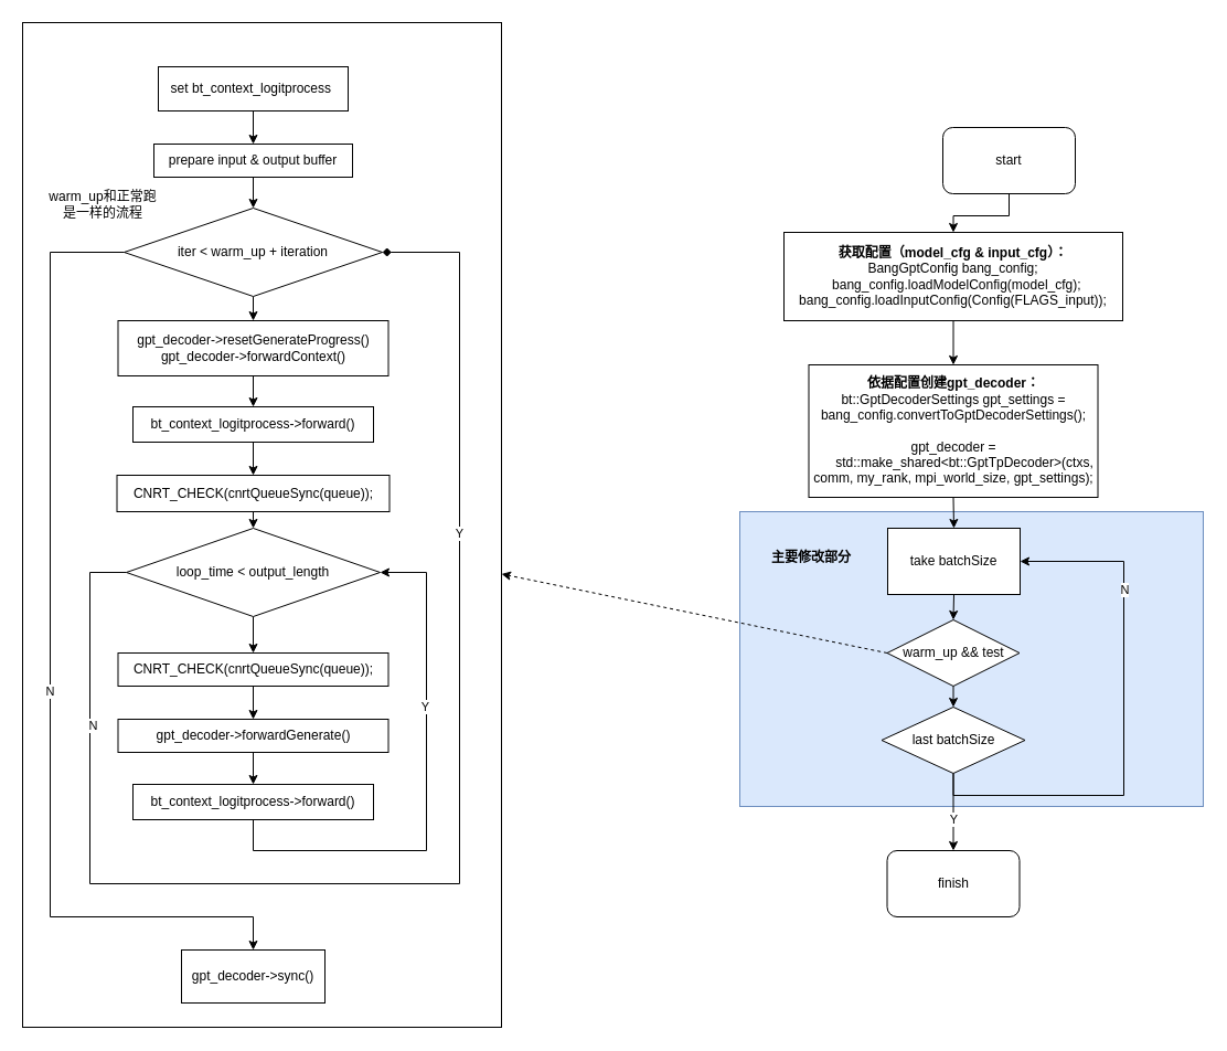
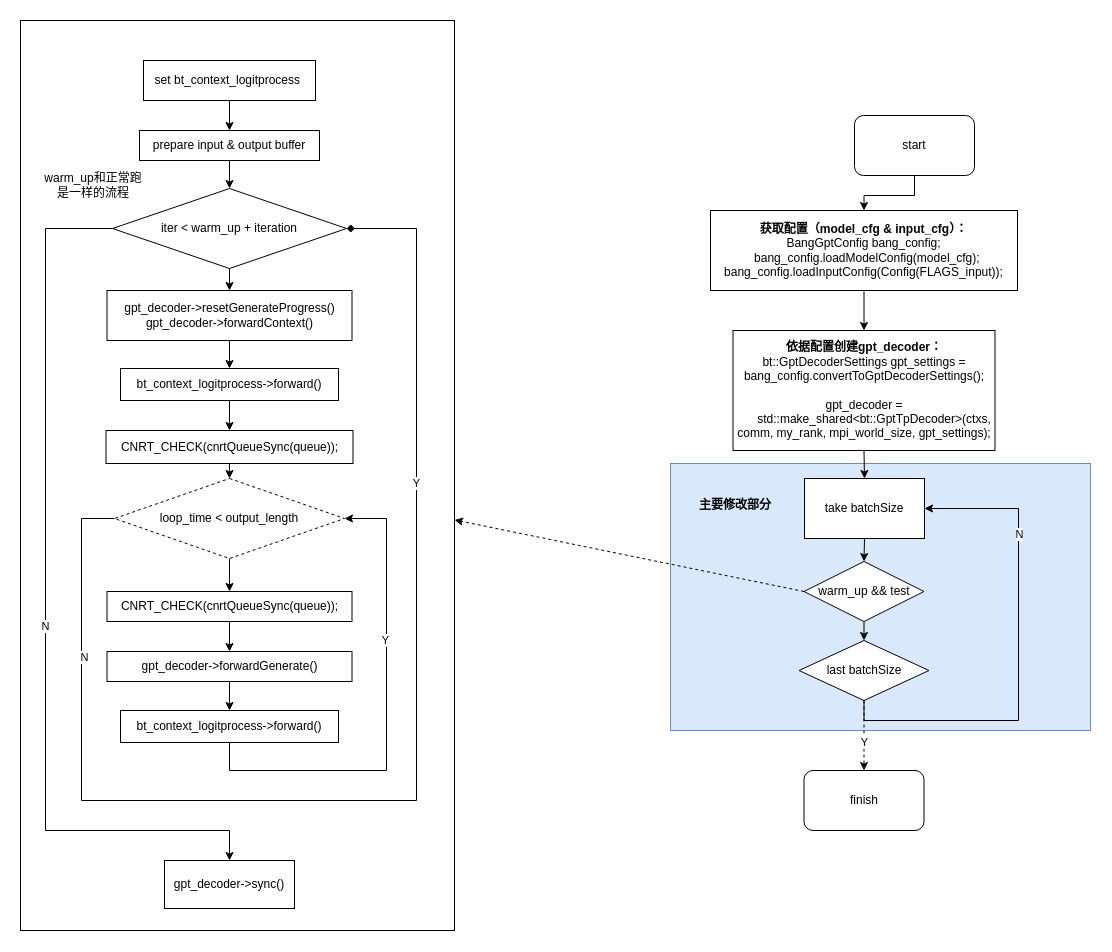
  <mxCell id="0" />
  <mxCell id="1" parent="0" />
  <mxCell id="2" value="" style="rounded=0;whiteSpace=wrap;html=1;fillColor=#dae8fc;strokeColor=#6c8ebf;" vertex="1" parent="1"><mxGeometry x="670" y="463" width="420" height="267" as="geometry" /></mxCell>
  <mxCell id="3" value="" style="rounded=0;whiteSpace=wrap;html=1;" vertex="1" parent="1"><mxGeometry x="20" y="20" width="434" height="910" as="geometry" /></mxCell>
  <mxCell id="4" style="edgeStyle=orthogonalEdgeStyle;rounded=0;orthogonalLoop=1;jettySize=auto;html=1;exitX=0.5;exitY=1;exitDx=0;exitDy=0;entryX=0.5;entryY=0;entryDx=0;entryDy=0;" edge="1" parent="1" source="7" target="9"><mxGeometry relative="1" as="geometry"><mxPoint x="229" y="308" as="targetPoint" /></mxGeometry></mxCell>
  <mxCell id="5" style="edgeStyle=orthogonalEdgeStyle;rounded=0;orthogonalLoop=1;jettySize=auto;html=1;exitX=0;exitY=0.5;exitDx=0;exitDy=0;entryX=0.5;entryY=0;entryDx=0;entryDy=0;" edge="1" parent="1" source="7" target="12"><mxGeometry relative="1" as="geometry"><Array as="points"><mxPoint x="45" y="228" /><mxPoint x="45" y="830" /><mxPoint x="229" y="830" /></Array></mxGeometry></mxCell>
  <mxCell id="6" value="N" style="edgeLabel;html=1;align=center;verticalAlign=middle;resizable=0;points=[];" vertex="1" connectable="0" parent="5"><mxGeometry x="0.051" y="-1" relative="1" as="geometry"><mxPoint as="offset" /></mxGeometry></mxCell>
  <mxCell id="7" value="iter &amp;lt; warm_up + iteration" style="rhombus;whiteSpace=wrap;html=1;" vertex="1" parent="1"><mxGeometry x="112" y="188" width="234" height="80" as="geometry" /></mxCell>
  <mxCell id="8" style="edgeStyle=orthogonalEdgeStyle;rounded=0;orthogonalLoop=1;jettySize=auto;html=1;exitX=0.5;exitY=1;exitDx=0;exitDy=0;entryX=0.5;entryY=0;entryDx=0;entryDy=0;" edge="1" parent="1" source="9" target="41"><mxGeometry relative="1" as="geometry" /></mxCell>
  <mxCell id="9" value="gpt_decoder-&amp;gt;resetGenerateProgress()&lt;br&gt;gpt_decoder-&amp;gt;forwardContext()" style="rounded=0;whiteSpace=wrap;html=1;" vertex="1" parent="1"><mxGeometry x="106.5" y="290" width="245" height="50" as="geometry" /></mxCell>
  <mxCell id="10" style="edgeStyle=orthogonalEdgeStyle;rounded=0;orthogonalLoop=1;jettySize=auto;html=1;exitX=0.5;exitY=1;exitDx=0;exitDy=0;entryX=0.5;entryY=0;entryDx=0;entryDy=0;" edge="1" parent="1" source="11" target="20"><mxGeometry relative="1" as="geometry" /></mxCell>
  <mxCell id="11" value="CNRT_CHECK(cnrtQueueSync(queue));" style="rounded=0;whiteSpace=wrap;html=1;" vertex="1" parent="1"><mxGeometry x="105.5" y="430" width="247" height="33" as="geometry" /></mxCell>
  <mxCell id="12" value="gpt_decoder-&amp;gt;sync()" style="rounded=0;whiteSpace=wrap;html=1;" vertex="1" parent="1"><mxGeometry x="164" y="860" width="130" height="48" as="geometry" /></mxCell>
  <mxCell id="13" style="edgeStyle=orthogonalEdgeStyle;rounded=0;orthogonalLoop=1;jettySize=auto;html=1;exitX=0.5;exitY=1;exitDx=0;exitDy=0;entryX=1;entryY=0.5;entryDx=0;entryDy=0;" edge="1" parent="1" source="15" target="20"><mxGeometry relative="1" as="geometry"><Array as="points"><mxPoint x="229" y="770" /><mxPoint x="386" y="770" /><mxPoint x="386" y="518" /></Array></mxGeometry></mxCell>
  <mxCell id="14" value="Y" style="edgeLabel;html=1;align=center;verticalAlign=middle;resizable=0;points=[];" vertex="1" connectable="0" parent="13"><mxGeometry x="0.319" y="2" relative="1" as="geometry"><mxPoint as="offset" /></mxGeometry></mxCell>
  <mxCell id="15" value="bt_context_logitprocess-&amp;gt;forward()" style="rounded=0;whiteSpace=wrap;html=1;" vertex="1" parent="1"><mxGeometry x="120" y="710" width="218" height="32" as="geometry" /></mxCell>
  <mxCell id="16" style="edgeStyle=orthogonalEdgeStyle;rounded=0;orthogonalLoop=1;jettySize=auto;html=1;exitX=0.5;exitY=1;exitDx=0;exitDy=0;entryX=0.5;entryY=0;entryDx=0;entryDy=0;" edge="1" parent="1" source="20" target="39"><mxGeometry relative="1" as="geometry" /></mxCell>
  <mxCell id="17" style="edgeStyle=orthogonalEdgeStyle;rounded=0;orthogonalLoop=1;jettySize=auto;html=1;exitX=0;exitY=0.5;exitDx=0;exitDy=0;entryX=1;entryY=0.5;entryDx=0;entryDy=0;endArrow=diamond;" edge="1" parent="1" source="20" target="7"><mxGeometry relative="1" as="geometry"><Array as="points"><mxPoint x="81" y="518" /><mxPoint x="81" y="800" /><mxPoint x="416" y="800" /><mxPoint x="416" y="228" /></Array></mxGeometry></mxCell>
  <mxCell id="18" value="Y" style="edgeLabel;html=1;align=center;verticalAlign=middle;resizable=0;points=[];" vertex="1" connectable="0" parent="17"><mxGeometry x="0.498" y="1" relative="1" as="geometry"><mxPoint as="offset" /></mxGeometry></mxCell>
  <mxCell id="19" value="N" style="edgeLabel;html=1;align=center;verticalAlign=middle;resizable=0;points=[];" vertex="1" connectable="0" parent="17"><mxGeometry x="-0.736" y="2" relative="1" as="geometry"><mxPoint as="offset" /></mxGeometry></mxCell>
- <mxCell id="20" value="loop_time &amp;lt; output_length" style="rhombus;whiteSpace=wrap;html=1;" vertex="1" parent="1"><mxGeometry x="114" y="478" width="230" height="80" as="geometry" /></mxCell>
+ <mxCell id="20" value="loop_time &amp;lt; output_length" style="rhombus;whiteSpace=wrap;html=1;dashed=1;" vertex="1" parent="1"><mxGeometry x="114" y="478" width="230" height="80" as="geometry" /></mxCell>
  <mxCell id="21" style="edgeStyle=orthogonalEdgeStyle;rounded=0;orthogonalLoop=1;jettySize=auto;html=1;exitX=0.5;exitY=1;exitDx=0;exitDy=0;entryX=0.5;entryY=0;entryDx=0;entryDy=0;" edge="1" parent="1" source="22" target="15"><mxGeometry relative="1" as="geometry" /></mxCell>
  <mxCell id="22" value="gpt_decoder-&amp;gt;forwardGenerate()" style="rounded=0;whiteSpace=wrap;html=1;" vertex="1" parent="1"><mxGeometry x="106.5" y="651" width="245" height="30" as="geometry" /></mxCell>
  <mxCell id="23" style="edgeStyle=orthogonalEdgeStyle;rounded=0;orthogonalLoop=1;jettySize=auto;html=1;exitX=0.5;exitY=1;exitDx=0;exitDy=0;entryX=0.5;entryY=0;entryDx=0;entryDy=0;" edge="1" parent="1" source="24" target="45"><mxGeometry relative="1" as="geometry"><mxPoint x="863.5" y="488" as="targetPoint" /></mxGeometry></mxCell>
  <mxCell id="24" value="&lt;div&gt;&lt;b&gt;依据配置创建gpt_decoder：&lt;/b&gt;&lt;/div&gt;&lt;div&gt;bt::GptDecoderSettings gpt_settings = bang_config.convertToGptDecoderSettings();&lt;br&gt;&lt;/div&gt;&lt;div&gt;&lt;br&gt;&lt;/div&gt;&lt;div&gt;gpt_decoder =&lt;/div&gt;&lt;div&gt;&amp;nbsp; &amp;nbsp; &amp;nbsp; std::make_shared&amp;lt;bt::GptTpDecoder&amp;gt;(ctxs, comm, my_rank, mpi_world_size, gpt_settings);&lt;/div&gt;" style="rounded=0;whiteSpace=wrap;html=1;" vertex="1" parent="1"><mxGeometry x="732.5" y="330" width="262" height="120" as="geometry" /></mxCell>
  <mxCell id="25" style="edgeStyle=orthogonalEdgeStyle;rounded=0;orthogonalLoop=1;jettySize=auto;html=1;exitX=0.5;exitY=1;exitDx=0;exitDy=0;entryX=0.5;entryY=0;entryDx=0;entryDy=0;" edge="1" parent="1" source="45" target="30"><mxGeometry relative="1" as="geometry"><mxPoint x="863.5" y="568" as="sourcePoint" /></mxGeometry></mxCell>
  <mxCell id="26" style="rounded=0;orthogonalLoop=1;jettySize=auto;html=1;exitX=0;exitY=0.5;exitDx=0;exitDy=0;dashed=1;" edge="1" parent="1" source="30" target="3"><mxGeometry relative="1" as="geometry" /></mxCell>
  <mxCell id="27" style="edgeStyle=orthogonalEdgeStyle;rounded=0;orthogonalLoop=1;jettySize=auto;html=1;exitX=0.5;exitY=1;exitDx=0;exitDy=0;entryX=1;entryY=0.5;entryDx=0;entryDy=0;" edge="1" parent="1" source="48" target="45"><mxGeometry relative="1" as="geometry"><mxPoint x="863.5" y="710" as="sourcePoint" /><mxPoint x="998" y="528" as="targetPoint" /><Array as="points"><mxPoint x="864" y="720" /><mxPoint x="1018" y="720" /><mxPoint x="1018" y="508" /></Array></mxGeometry></mxCell>
  <mxCell id="28" value="N" style="edgeLabel;html=1;align=center;verticalAlign=middle;resizable=0;points=[];" vertex="1" connectable="0" parent="27"><mxGeometry x="0.504" relative="1" as="geometry"><mxPoint as="offset" /></mxGeometry></mxCell>
  <mxCell id="29" style="edgeStyle=orthogonalEdgeStyle;rounded=0;orthogonalLoop=1;jettySize=auto;html=1;exitX=0.5;exitY=1;exitDx=0;exitDy=0;entryX=0.5;entryY=0;entryDx=0;entryDy=0;" edge="1" parent="1" source="30" target="48"><mxGeometry relative="1" as="geometry"><mxPoint x="863.5" y="650" as="targetPoint" /></mxGeometry></mxCell>
  <mxCell id="30" value="warm_up &amp;amp;&amp;amp; test" style="rhombus;whiteSpace=wrap;html=1;" vertex="1" parent="1"><mxGeometry x="803.5" y="561" width="120" height="60" as="geometry" /></mxCell>
  <mxCell id="31" style="edgeStyle=orthogonalEdgeStyle;rounded=0;orthogonalLoop=1;jettySize=auto;html=1;exitX=0.5;exitY=1;exitDx=0;exitDy=0;entryX=0.5;entryY=0;entryDx=0;entryDy=0;" edge="1" parent="1" source="32" target="35"><mxGeometry relative="1" as="geometry" /></mxCell>
  <mxCell id="32" value="start" style="rounded=1;whiteSpace=wrap;html=1;" vertex="1" parent="1"><mxGeometry x="854" y="115" width="120" height="60" as="geometry" /></mxCell>
  <mxCell id="33" value="finish" style="rounded=1;whiteSpace=wrap;html=1;" vertex="1" parent="1"><mxGeometry x="803.5" y="770" width="120" height="60" as="geometry" /></mxCell>
  <mxCell id="34" style="edgeStyle=orthogonalEdgeStyle;rounded=0;orthogonalLoop=1;jettySize=auto;html=1;exitX=0.5;exitY=1;exitDx=0;exitDy=0;entryX=0.5;entryY=0;entryDx=0;entryDy=0;" edge="1" parent="1" source="35" target="24"><mxGeometry relative="1" as="geometry" /></mxCell>
  <mxCell id="35" value="&lt;div style=&quot;border-color: var(--border-color);&quot;&gt;&lt;b style=&quot;border-color: var(--border-color);&quot;&gt;&amp;nbsp;获取配置（model_cfg &amp;amp; input_cfg）：&amp;nbsp;&lt;/b&gt;&lt;/div&gt;&lt;div&gt;BangGptConfig bang_config;&lt;br&gt;&lt;/div&gt;&lt;div&gt;&amp;nbsp; bang_config.loadModelConfig(model_cfg);&lt;/div&gt;&lt;div&gt;bang_config.loadInputConfig(Config(FLAGS_input));&lt;br&gt;&lt;/div&gt;" style="rounded=0;whiteSpace=wrap;html=1;" vertex="1" parent="1"><mxGeometry x="710" y="210" width="307" height="80" as="geometry" /></mxCell>
  <mxCell id="36" style="edgeStyle=orthogonalEdgeStyle;rounded=0;orthogonalLoop=1;jettySize=auto;html=1;exitX=0.5;exitY=1;exitDx=0;exitDy=0;entryX=0.5;entryY=0;entryDx=0;entryDy=0;" edge="1" parent="1" source="37" target="7"><mxGeometry relative="1" as="geometry" /></mxCell>
  <mxCell id="37" value="prepare input &amp;amp; output buffer" style="rounded=0;whiteSpace=wrap;html=1;" vertex="1" parent="1"><mxGeometry x="139" y="130" width="180" height="30" as="geometry" /></mxCell>
  <mxCell id="38" style="edgeStyle=orthogonalEdgeStyle;rounded=0;orthogonalLoop=1;jettySize=auto;html=1;exitX=0.5;exitY=1;exitDx=0;exitDy=0;entryX=0.5;entryY=0;entryDx=0;entryDy=0;" edge="1" parent="1" source="39" target="22"><mxGeometry relative="1" as="geometry" /></mxCell>
  <mxCell id="39" value="CNRT_CHECK(cnrtQueueSync(queue));" style="rounded=0;whiteSpace=wrap;html=1;" vertex="1" parent="1"><mxGeometry x="106.5" y="591" width="245" height="30" as="geometry" /></mxCell>
  <mxCell id="40" style="edgeStyle=orthogonalEdgeStyle;rounded=0;orthogonalLoop=1;jettySize=auto;html=1;exitX=0.5;exitY=1;exitDx=0;exitDy=0;entryX=0.5;entryY=0;entryDx=0;entryDy=0;" edge="1" parent="1" source="41" target="11"><mxGeometry relative="1" as="geometry" /></mxCell>
  <mxCell id="41" value="bt_context_logitprocess-&amp;gt;forward()" style="rounded=0;whiteSpace=wrap;html=1;" vertex="1" parent="1"><mxGeometry x="120" y="368" width="218" height="32" as="geometry" /></mxCell>
  <mxCell id="42" style="edgeStyle=orthogonalEdgeStyle;rounded=0;orthogonalLoop=1;jettySize=auto;html=1;exitX=0.5;exitY=1;exitDx=0;exitDy=0;entryX=0.5;entryY=0;entryDx=0;entryDy=0;" edge="1" parent="1" source="43" target="37"><mxGeometry relative="1" as="geometry" /></mxCell>
  <mxCell id="43" value="set bt_context_logitprocess&amp;nbsp;" style="rounded=0;whiteSpace=wrap;html=1;" vertex="1" parent="1"><mxGeometry x="143" y="60" width="172" height="40" as="geometry" /></mxCell>
  <mxCell id="44" value="warm_up和正常跑是一样的流程" style="text;html=1;strokeColor=none;fillColor=none;align=center;verticalAlign=middle;whiteSpace=wrap;rounded=0;" vertex="1" parent="1"><mxGeometry x="43" y="170" width="100" height="30" as="geometry" /></mxCell>
  <mxCell id="45" value="take batchSize" style="rounded=0;whiteSpace=wrap;html=1;" vertex="1" parent="1"><mxGeometry x="804" y="478" width="120" height="60" as="geometry" /></mxCell>
- <mxCell id="46" style="edgeStyle=orthogonalEdgeStyle;rounded=0;orthogonalLoop=1;jettySize=auto;html=1;exitX=0.5;exitY=1;exitDx=0;exitDy=0;entryX=0.5;entryY=0;entryDx=0;entryDy=0;" edge="1" parent="1" source="48" target="33"><mxGeometry relative="1" as="geometry" /></mxCell>
+ <mxCell id="46" style="edgeStyle=orthogonalEdgeStyle;rounded=0;orthogonalLoop=1;jettySize=auto;html=1;exitX=0.5;exitY=1;exitDx=0;exitDy=0;entryX=0.5;entryY=0;entryDx=0;entryDy=0;dashed=1;" edge="1" parent="1" source="48" target="33"><mxGeometry relative="1" as="geometry" /></mxCell>
  <mxCell id="47" value="Y" style="edgeLabel;html=1;align=center;verticalAlign=middle;resizable=0;points=[];" vertex="1" connectable="0" parent="46"><mxGeometry x="0.175" relative="1" as="geometry"><mxPoint as="offset" /></mxGeometry></mxCell>
  <mxCell id="48" value="last batchSize" style="rhombus;whiteSpace=wrap;html=1;" vertex="1" parent="1"><mxGeometry x="798.5" y="640" width="130" height="60" as="geometry" /></mxCell>
  <mxCell id="49" value="主要修改部分" style="text;html=1;strokeColor=none;fillColor=none;align=center;verticalAlign=middle;whiteSpace=wrap;rounded=0;fontStyle=1" vertex="1" parent="1"><mxGeometry x="690" y="490" width="90" height="30" as="geometry" /></mxCell>
